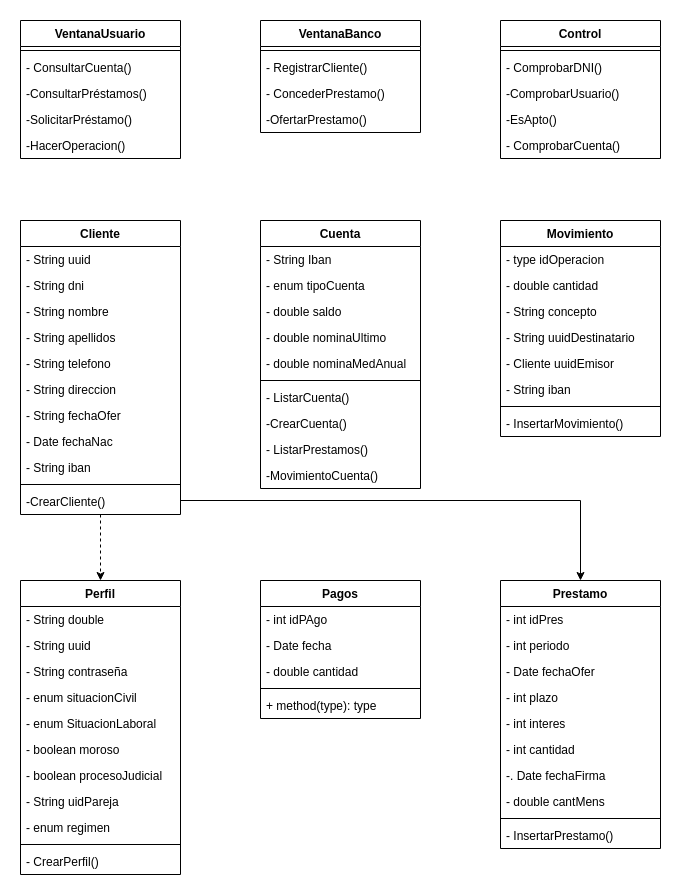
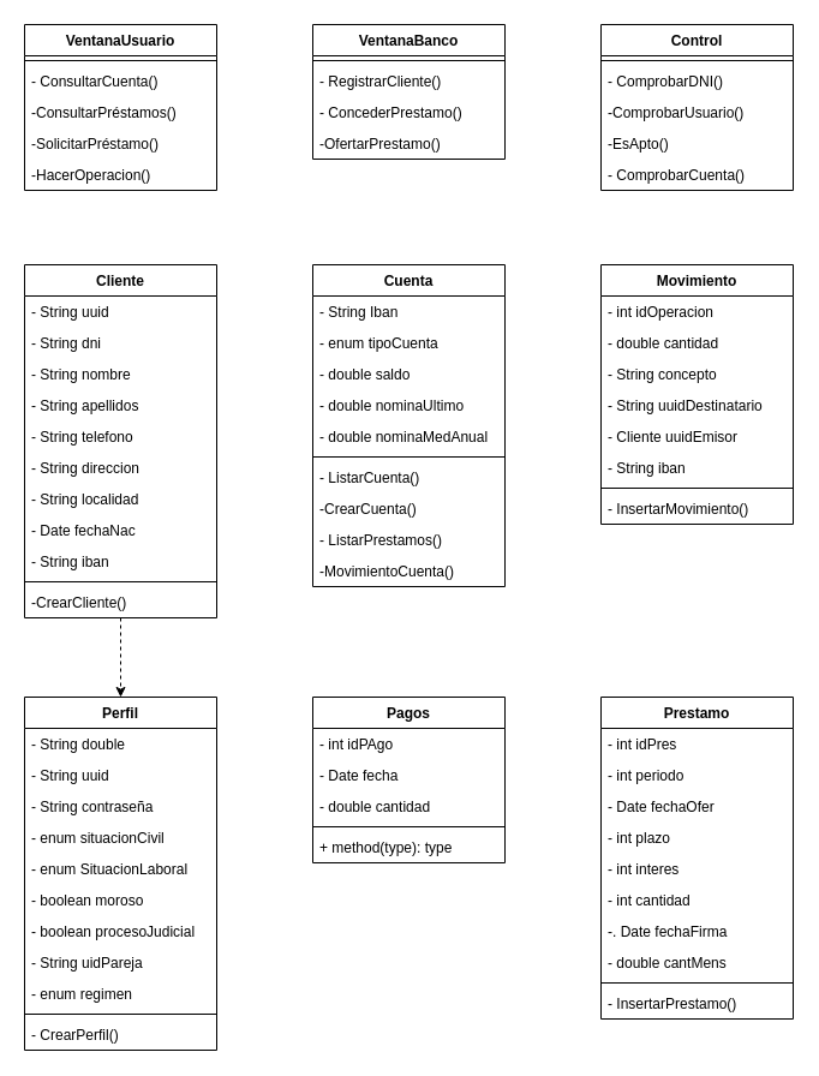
  <mxCell id="0" />
  <mxCell id="1" parent="0" />
  <mxCell id="2" value="VentanaUsuario" style="swimlane;fontStyle=1;align=center;verticalAlign=top;childLayout=stackLayout;horizontal=1;startSize=26;horizontalStack=0;resizeParent=1;resizeParentMax=0;resizeLast=0;collapsible=1;marginBottom=0;" parent="1" vertex="1"><mxGeometry x="20" y="20" width="160" height="138" as="geometry" /></mxCell>
  <mxCell id="3" value="" style="line;strokeWidth=1;fillColor=none;align=left;verticalAlign=middle;spacingTop=-1;spacingLeft=3;spacingRight=3;rotatable=0;labelPosition=right;points=[];portConstraint=eastwest;" parent="2" vertex="1"><mxGeometry y="26" width="160" height="8" as="geometry" /></mxCell>
  <mxCell id="4" value="- ConsultarCuenta()" style="text;strokeColor=none;fillColor=none;align=left;verticalAlign=top;spacingLeft=4;spacingRight=4;overflow=hidden;rotatable=0;points=[[0,0.5],[1,0.5]];portConstraint=eastwest;" parent="2" vertex="1"><mxGeometry y="34" width="160" height="26" as="geometry" /></mxCell>
  <mxCell id="5" value="-ConsultarPréstamos()" style="text;strokeColor=none;fillColor=none;align=left;verticalAlign=top;spacingLeft=4;spacingRight=4;overflow=hidden;rotatable=0;points=[[0,0.5],[1,0.5]];portConstraint=eastwest;" parent="2" vertex="1"><mxGeometry y="60" width="160" height="26" as="geometry" /></mxCell>
  <mxCell id="6" value="-SolicitarPréstamo()" style="text;strokeColor=none;fillColor=none;align=left;verticalAlign=top;spacingLeft=4;spacingRight=4;overflow=hidden;rotatable=0;points=[[0,0.5],[1,0.5]];portConstraint=eastwest;" parent="2" vertex="1"><mxGeometry y="86" width="160" height="26" as="geometry" /></mxCell>
  <mxCell id="7" value="-HacerOperacion()" style="text;strokeColor=none;fillColor=none;align=left;verticalAlign=top;spacingLeft=4;spacingRight=4;overflow=hidden;rotatable=0;points=[[0,0.5],[1,0.5]];portConstraint=eastwest;" parent="2" vertex="1"><mxGeometry y="112" width="160" height="26" as="geometry" /></mxCell>
  <mxCell id="8" value="Control" style="swimlane;fontStyle=1;align=center;verticalAlign=top;childLayout=stackLayout;horizontal=1;startSize=26;horizontalStack=0;resizeParent=1;resizeParentMax=0;resizeLast=0;collapsible=1;marginBottom=0;" parent="1" vertex="1"><mxGeometry x="500" y="20" width="160" height="138" as="geometry" /></mxCell>
  <mxCell id="9" value="" style="line;strokeWidth=1;fillColor=none;align=left;verticalAlign=middle;spacingTop=-1;spacingLeft=3;spacingRight=3;rotatable=0;labelPosition=right;points=[];portConstraint=eastwest;" parent="8" vertex="1"><mxGeometry y="26" width="160" height="8" as="geometry" /></mxCell>
  <mxCell id="10" value="- ComprobarDNI()" style="text;strokeColor=none;fillColor=none;align=left;verticalAlign=top;spacingLeft=4;spacingRight=4;overflow=hidden;rotatable=0;points=[[0,0.5],[1,0.5]];portConstraint=eastwest;" parent="8" vertex="1"><mxGeometry y="34" width="160" height="26" as="geometry" /></mxCell>
  <mxCell id="11" value="-ComprobarUsuario()" style="text;strokeColor=none;fillColor=none;align=left;verticalAlign=top;spacingLeft=4;spacingRight=4;overflow=hidden;rotatable=0;points=[[0,0.5],[1,0.5]];portConstraint=eastwest;" vertex="1" parent="8"><mxGeometry y="60" width="160" height="26" as="geometry" /></mxCell>
  <mxCell id="12" value="-EsApto()" style="text;strokeColor=none;fillColor=none;align=left;verticalAlign=top;spacingLeft=4;spacingRight=4;overflow=hidden;rotatable=0;points=[[0,0.5],[1,0.5]];portConstraint=eastwest;" vertex="1" parent="8"><mxGeometry y="86" width="160" height="26" as="geometry" /></mxCell>
  <mxCell id="13" value="- ComprobarCuenta()" style="text;strokeColor=none;fillColor=none;align=left;verticalAlign=top;spacingLeft=4;spacingRight=4;overflow=hidden;rotatable=0;points=[[0,0.5],[1,0.5]];portConstraint=eastwest;" vertex="1" parent="8"><mxGeometry y="112" width="160" height="26" as="geometry" /></mxCell>
  <mxCell id="14" value="VentanaBanco" style="swimlane;fontStyle=1;align=center;verticalAlign=top;childLayout=stackLayout;horizontal=1;startSize=26;horizontalStack=0;resizeParent=1;resizeParentMax=0;resizeLast=0;collapsible=1;marginBottom=0;" vertex="1" parent="1"><mxGeometry x="260" y="20" width="160" height="112" as="geometry" /></mxCell>
  <mxCell id="15" value="" style="line;strokeWidth=1;fillColor=none;align=left;verticalAlign=middle;spacingTop=-1;spacingLeft=3;spacingRight=3;rotatable=0;labelPosition=right;points=[];portConstraint=eastwest;" vertex="1" parent="14"><mxGeometry y="26" width="160" height="8" as="geometry" /></mxCell>
  <mxCell id="16" value="- RegistrarCliente()" style="text;strokeColor=none;fillColor=none;align=left;verticalAlign=top;spacingLeft=4;spacingRight=4;overflow=hidden;rotatable=0;points=[[0,0.5],[1,0.5]];portConstraint=eastwest;" vertex="1" parent="14"><mxGeometry y="34" width="160" height="26" as="geometry" /></mxCell>
  <mxCell id="17" value="- ConcederPrestamo()" style="text;strokeColor=none;fillColor=none;align=left;verticalAlign=top;spacingLeft=4;spacingRight=4;overflow=hidden;rotatable=0;points=[[0,0.5],[1,0.5]];portConstraint=eastwest;" vertex="1" parent="14"><mxGeometry y="60" width="160" height="26" as="geometry" /></mxCell>
  <mxCell id="18" value="-OfertarPrestamo()" style="text;strokeColor=none;fillColor=none;align=left;verticalAlign=top;spacingLeft=4;spacingRight=4;overflow=hidden;rotatable=0;points=[[0,0.5],[1,0.5]];portConstraint=eastwest;" vertex="1" parent="14"><mxGeometry y="86" width="160" height="26" as="geometry" /></mxCell>
  <mxCell id="19" value="Cuenta" style="swimlane;fontStyle=1;align=center;verticalAlign=top;childLayout=stackLayout;horizontal=1;startSize=26;horizontalStack=0;resizeParent=1;resizeParentMax=0;resizeLast=0;collapsible=1;marginBottom=0;" vertex="1" parent="1"><mxGeometry x="260" y="220" width="160" height="268" as="geometry" /></mxCell>
  <mxCell id="20" value="- String Iban" style="text;strokeColor=none;fillColor=none;align=left;verticalAlign=top;spacingLeft=4;spacingRight=4;overflow=hidden;rotatable=0;points=[[0,0.5],[1,0.5]];portConstraint=eastwest;" vertex="1" parent="19"><mxGeometry y="26" width="160" height="26" as="geometry" /></mxCell>
  <mxCell id="21" value="- enum tipoCuenta" style="text;strokeColor=none;fillColor=none;align=left;verticalAlign=top;spacingLeft=4;spacingRight=4;overflow=hidden;rotatable=0;points=[[0,0.5],[1,0.5]];portConstraint=eastwest;" vertex="1" parent="19"><mxGeometry y="52" width="160" height="26" as="geometry" /></mxCell>
  <mxCell id="22" value="- double saldo" style="text;strokeColor=none;fillColor=none;align=left;verticalAlign=top;spacingLeft=4;spacingRight=4;overflow=hidden;rotatable=0;points=[[0,0.5],[1,0.5]];portConstraint=eastwest;" vertex="1" parent="19"><mxGeometry y="78" width="160" height="26" as="geometry" /></mxCell>
  <mxCell id="23" value="- double nominaUltimo" style="text;strokeColor=none;fillColor=none;align=left;verticalAlign=top;spacingLeft=4;spacingRight=4;overflow=hidden;rotatable=0;points=[[0,0.5],[1,0.5]];portConstraint=eastwest;" vertex="1" parent="19"><mxGeometry y="104" width="160" height="26" as="geometry" /></mxCell>
  <mxCell id="24" value="- double nominaMedAnual" style="text;strokeColor=none;fillColor=none;align=left;verticalAlign=top;spacingLeft=4;spacingRight=4;overflow=hidden;rotatable=0;points=[[0,0.5],[1,0.5]];portConstraint=eastwest;" vertex="1" parent="19"><mxGeometry y="130" width="160" height="26" as="geometry" /></mxCell>
  <mxCell id="25" value="" style="line;strokeWidth=1;fillColor=none;align=left;verticalAlign=middle;spacingTop=-1;spacingLeft=3;spacingRight=3;rotatable=0;labelPosition=right;points=[];portConstraint=eastwest;" vertex="1" parent="19"><mxGeometry y="156" width="160" height="8" as="geometry" /></mxCell>
  <mxCell id="26" value="- ListarCuenta()" style="text;strokeColor=none;fillColor=none;align=left;verticalAlign=top;spacingLeft=4;spacingRight=4;overflow=hidden;rotatable=0;points=[[0,0.5],[1,0.5]];portConstraint=eastwest;" vertex="1" parent="19"><mxGeometry y="164" width="160" height="26" as="geometry" /></mxCell>
  <mxCell id="27" value="-CrearCuenta()" style="text;strokeColor=none;fillColor=none;align=left;verticalAlign=top;spacingLeft=4;spacingRight=4;overflow=hidden;rotatable=0;points=[[0,0.5],[1,0.5]];portConstraint=eastwest;" vertex="1" parent="19"><mxGeometry y="190" width="160" height="26" as="geometry" /></mxCell>
  <mxCell id="28" value="- ListarPrestamos()" style="text;strokeColor=none;fillColor=none;align=left;verticalAlign=top;spacingLeft=4;spacingRight=4;overflow=hidden;rotatable=0;points=[[0,0.5],[1,0.5]];portConstraint=eastwest;" vertex="1" parent="19"><mxGeometry y="216" width="160" height="26" as="geometry" /></mxCell>
  <mxCell id="29" value="-MovimientoCuenta()" style="text;strokeColor=none;fillColor=none;align=left;verticalAlign=top;spacingLeft=4;spacingRight=4;overflow=hidden;rotatable=0;points=[[0,0.5],[1,0.5]];portConstraint=eastwest;" vertex="1" parent="19"><mxGeometry y="242" width="160" height="26" as="geometry" /></mxCell>
  <mxCell id="30" style="edgeStyle=orthogonalEdgeStyle;rounded=0;orthogonalLoop=1;jettySize=auto;html=1;dashed=1;" edge="1" parent="1" source="32" target="64"><mxGeometry relative="1" as="geometry" /></mxCell>
- <mxCell id="31" style="edgeStyle=orthogonalEdgeStyle;rounded=0;orthogonalLoop=1;jettySize=auto;html=1;" edge="1" parent="1" source="32" target="53"><mxGeometry relative="1" as="geometry"><Array as="points"><mxPoint x="580" y="500" /></Array></mxGeometry></mxCell>
  <mxCell id="32" value="Cliente" style="swimlane;fontStyle=1;align=center;verticalAlign=top;childLayout=stackLayout;horizontal=1;startSize=26;horizontalStack=0;resizeParent=1;resizeParentMax=0;resizeLast=0;collapsible=1;marginBottom=0;" vertex="1" parent="1"><mxGeometry x="20" y="220" width="160" height="294" as="geometry" /></mxCell>
  <mxCell id="33" value="- String uuid" style="text;strokeColor=none;fillColor=none;align=left;verticalAlign=top;spacingLeft=4;spacingRight=4;overflow=hidden;rotatable=0;points=[[0,0.5],[1,0.5]];portConstraint=eastwest;" vertex="1" parent="32"><mxGeometry y="26" width="160" height="26" as="geometry" /></mxCell>
  <mxCell id="34" value="- String dni" style="text;strokeColor=none;fillColor=none;align=left;verticalAlign=top;spacingLeft=4;spacingRight=4;overflow=hidden;rotatable=0;points=[[0,0.5],[1,0.5]];portConstraint=eastwest;" vertex="1" parent="32"><mxGeometry y="52" width="160" height="26" as="geometry" /></mxCell>
  <mxCell id="35" value="- String nombre" style="text;strokeColor=none;fillColor=none;align=left;verticalAlign=top;spacingLeft=4;spacingRight=4;overflow=hidden;rotatable=0;points=[[0,0.5],[1,0.5]];portConstraint=eastwest;" vertex="1" parent="32"><mxGeometry y="78" width="160" height="26" as="geometry" /></mxCell>
  <mxCell id="36" value="- String apellidos" style="text;strokeColor=none;fillColor=none;align=left;verticalAlign=top;spacingLeft=4;spacingRight=4;overflow=hidden;rotatable=0;points=[[0,0.5],[1,0.5]];portConstraint=eastwest;" vertex="1" parent="32"><mxGeometry y="104" width="160" height="26" as="geometry" /></mxCell>
  <mxCell id="37" value="- String telefono" style="text;strokeColor=none;fillColor=none;align=left;verticalAlign=top;spacingLeft=4;spacingRight=4;overflow=hidden;rotatable=0;points=[[0,0.5],[1,0.5]];portConstraint=eastwest;" vertex="1" parent="32"><mxGeometry y="130" width="160" height="26" as="geometry" /></mxCell>
  <mxCell id="38" value="- String direccion" style="text;strokeColor=none;fillColor=none;align=left;verticalAlign=top;spacingLeft=4;spacingRight=4;overflow=hidden;rotatable=0;points=[[0,0.5],[1,0.5]];portConstraint=eastwest;" vertex="1" parent="32"><mxGeometry y="156" width="160" height="26" as="geometry" /></mxCell>
- <mxCell id="39" value="- String fechaOfer" style="text;strokeColor=none;fillColor=none;align=left;verticalAlign=top;spacingLeft=4;spacingRight=4;overflow=hidden;rotatable=0;points=[[0,0.5],[1,0.5]];portConstraint=eastwest;" vertex="1" parent="32"><mxGeometry y="182" width="160" height="26" as="geometry" /></mxCell>
+ <mxCell id="39" value="- String localidad" style="text;strokeColor=none;fillColor=none;align=left;verticalAlign=top;spacingLeft=4;spacingRight=4;overflow=hidden;rotatable=0;points=[[0,0.5],[1,0.5]];portConstraint=eastwest;" vertex="1" parent="32"><mxGeometry y="182" width="160" height="26" as="geometry" /></mxCell>
  <mxCell id="40" value="- Date fechaNac" style="text;strokeColor=none;fillColor=none;align=left;verticalAlign=top;spacingLeft=4;spacingRight=4;overflow=hidden;rotatable=0;points=[[0,0.5],[1,0.5]];portConstraint=eastwest;" vertex="1" parent="32"><mxGeometry y="208" width="160" height="26" as="geometry" /></mxCell>
  <mxCell id="41" value="- String iban" style="text;strokeColor=none;fillColor=none;align=left;verticalAlign=top;spacingLeft=4;spacingRight=4;overflow=hidden;rotatable=0;points=[[0,0.5],[1,0.5]];portConstraint=eastwest;" vertex="1" parent="32"><mxGeometry y="234" width="160" height="26" as="geometry" /></mxCell>
  <mxCell id="42" value="" style="line;strokeWidth=1;fillColor=none;align=left;verticalAlign=middle;spacingTop=-1;spacingLeft=3;spacingRight=3;rotatable=0;labelPosition=right;points=[];portConstraint=eastwest;" vertex="1" parent="32"><mxGeometry y="260" width="160" height="8" as="geometry" /></mxCell>
  <mxCell id="43" value="-CrearCliente()" style="text;strokeColor=none;fillColor=none;align=left;verticalAlign=top;spacingLeft=4;spacingRight=4;overflow=hidden;rotatable=0;points=[[0,0.5],[1,0.5]];portConstraint=eastwest;" vertex="1" parent="32"><mxGeometry y="268" width="160" height="26" as="geometry" /></mxCell>
  <mxCell id="44" value="Movimiento" style="swimlane;fontStyle=1;align=center;verticalAlign=top;childLayout=stackLayout;horizontal=1;startSize=26;horizontalStack=0;resizeParent=1;resizeParentMax=0;resizeLast=0;collapsible=1;marginBottom=0;" vertex="1" parent="1"><mxGeometry x="500" y="220" width="160" height="216" as="geometry" /></mxCell>
- <mxCell id="45" value="- type idOperacion" style="text;strokeColor=none;fillColor=none;align=left;verticalAlign=top;spacingLeft=4;spacingRight=4;overflow=hidden;rotatable=0;points=[[0,0.5],[1,0.5]];portConstraint=eastwest;" vertex="1" parent="44"><mxGeometry y="26" width="160" height="26" as="geometry" /></mxCell>
+ <mxCell id="45" value="- int idOperacion" style="text;strokeColor=none;fillColor=none;align=left;verticalAlign=top;spacingLeft=4;spacingRight=4;overflow=hidden;rotatable=0;points=[[0,0.5],[1,0.5]];portConstraint=eastwest;" vertex="1" parent="44"><mxGeometry y="26" width="160" height="26" as="geometry" /></mxCell>
  <mxCell id="46" value="- double cantidad" style="text;strokeColor=none;fillColor=none;align=left;verticalAlign=top;spacingLeft=4;spacingRight=4;overflow=hidden;rotatable=0;points=[[0,0.5],[1,0.5]];portConstraint=eastwest;" vertex="1" parent="44"><mxGeometry y="52" width="160" height="26" as="geometry" /></mxCell>
  <mxCell id="47" value="- String concepto" style="text;strokeColor=none;fillColor=none;align=left;verticalAlign=top;spacingLeft=4;spacingRight=4;overflow=hidden;rotatable=0;points=[[0,0.5],[1,0.5]];portConstraint=eastwest;" vertex="1" parent="44"><mxGeometry y="78" width="160" height="26" as="geometry" /></mxCell>
  <mxCell id="48" value="- String uuidDestinatario" style="text;strokeColor=none;fillColor=none;align=left;verticalAlign=top;spacingLeft=4;spacingRight=4;overflow=hidden;rotatable=0;points=[[0,0.5],[1,0.5]];portConstraint=eastwest;" vertex="1" parent="44"><mxGeometry y="104" width="160" height="26" as="geometry" /></mxCell>
  <mxCell id="49" value="- Cliente uuidEmisor" style="text;strokeColor=none;fillColor=none;align=left;verticalAlign=top;spacingLeft=4;spacingRight=4;overflow=hidden;rotatable=0;points=[[0,0.5],[1,0.5]];portConstraint=eastwest;" vertex="1" parent="44"><mxGeometry y="130" width="160" height="26" as="geometry" /></mxCell>
  <mxCell id="50" value="- String iban" style="text;strokeColor=none;fillColor=none;align=left;verticalAlign=top;spacingLeft=4;spacingRight=4;overflow=hidden;rotatable=0;points=[[0,0.5],[1,0.5]];portConstraint=eastwest;" vertex="1" parent="44"><mxGeometry y="156" width="160" height="26" as="geometry" /></mxCell>
  <mxCell id="51" value="" style="line;strokeWidth=1;fillColor=none;align=left;verticalAlign=middle;spacingTop=-1;spacingLeft=3;spacingRight=3;rotatable=0;labelPosition=right;points=[];portConstraint=eastwest;" vertex="1" parent="44"><mxGeometry y="182" width="160" height="8" as="geometry" /></mxCell>
  <mxCell id="52" value="- InsertarMovimiento()" style="text;strokeColor=none;fillColor=none;align=left;verticalAlign=top;spacingLeft=4;spacingRight=4;overflow=hidden;rotatable=0;points=[[0,0.5],[1,0.5]];portConstraint=eastwest;" vertex="1" parent="44"><mxGeometry y="190" width="160" height="26" as="geometry" /></mxCell>
  <mxCell id="53" value="Prestamo" style="swimlane;fontStyle=1;align=center;verticalAlign=top;childLayout=stackLayout;horizontal=1;startSize=26;horizontalStack=0;resizeParent=1;resizeParentMax=0;resizeLast=0;collapsible=1;marginBottom=0;" vertex="1" parent="1"><mxGeometry x="500" y="580" width="160" height="268" as="geometry" /></mxCell>
  <mxCell id="54" value="- int idPres" style="text;strokeColor=none;fillColor=none;align=left;verticalAlign=top;spacingLeft=4;spacingRight=4;overflow=hidden;rotatable=0;points=[[0,0.5],[1,0.5]];portConstraint=eastwest;" vertex="1" parent="53"><mxGeometry y="26" width="160" height="26" as="geometry" /></mxCell>
  <mxCell id="55" value="- int periodo" style="text;strokeColor=none;fillColor=none;align=left;verticalAlign=top;spacingLeft=4;spacingRight=4;overflow=hidden;rotatable=0;points=[[0,0.5],[1,0.5]];portConstraint=eastwest;" vertex="1" parent="53"><mxGeometry y="52" width="160" height="26" as="geometry" /></mxCell>
  <mxCell id="56" value="- Date fechaOfer" style="text;strokeColor=none;fillColor=none;align=left;verticalAlign=top;spacingLeft=4;spacingRight=4;overflow=hidden;rotatable=0;points=[[0,0.5],[1,0.5]];portConstraint=eastwest;" vertex="1" parent="53"><mxGeometry y="78" width="160" height="26" as="geometry" /></mxCell>
  <mxCell id="57" value="- int plazo" style="text;strokeColor=none;fillColor=none;align=left;verticalAlign=top;spacingLeft=4;spacingRight=4;overflow=hidden;rotatable=0;points=[[0,0.5],[1,0.5]];portConstraint=eastwest;" vertex="1" parent="53"><mxGeometry y="104" width="160" height="26" as="geometry" /></mxCell>
  <mxCell id="58" value="- int interes" style="text;strokeColor=none;fillColor=none;align=left;verticalAlign=top;spacingLeft=4;spacingRight=4;overflow=hidden;rotatable=0;points=[[0,0.5],[1,0.5]];portConstraint=eastwest;" vertex="1" parent="53"><mxGeometry y="130" width="160" height="26" as="geometry" /></mxCell>
  <mxCell id="59" value="- int cantidad" style="text;strokeColor=none;fillColor=none;align=left;verticalAlign=top;spacingLeft=4;spacingRight=4;overflow=hidden;rotatable=0;points=[[0,0.5],[1,0.5]];portConstraint=eastwest;" vertex="1" parent="53"><mxGeometry y="156" width="160" height="26" as="geometry" /></mxCell>
  <mxCell id="60" value="-. Date fechaFirma" style="text;strokeColor=none;fillColor=none;align=left;verticalAlign=top;spacingLeft=4;spacingRight=4;overflow=hidden;rotatable=0;points=[[0,0.5],[1,0.5]];portConstraint=eastwest;" vertex="1" parent="53"><mxGeometry y="182" width="160" height="26" as="geometry" /></mxCell>
  <mxCell id="61" value="- double cantMens" style="text;strokeColor=none;fillColor=none;align=left;verticalAlign=top;spacingLeft=4;spacingRight=4;overflow=hidden;rotatable=0;points=[[0,0.5],[1,0.5]];portConstraint=eastwest;" vertex="1" parent="53"><mxGeometry y="208" width="160" height="26" as="geometry" /></mxCell>
  <mxCell id="62" value="" style="line;strokeWidth=1;fillColor=none;align=left;verticalAlign=middle;spacingTop=-1;spacingLeft=3;spacingRight=3;rotatable=0;labelPosition=right;points=[];portConstraint=eastwest;" vertex="1" parent="53"><mxGeometry y="234" width="160" height="8" as="geometry" /></mxCell>
  <mxCell id="63" value="- InsertarPrestamo()" style="text;strokeColor=none;fillColor=none;align=left;verticalAlign=top;spacingLeft=4;spacingRight=4;overflow=hidden;rotatable=0;points=[[0,0.5],[1,0.5]];portConstraint=eastwest;" vertex="1" parent="53"><mxGeometry y="242" width="160" height="26" as="geometry" /></mxCell>
  <mxCell id="64" value="Perfil" style="swimlane;fontStyle=1;align=center;verticalAlign=top;childLayout=stackLayout;horizontal=1;startSize=26;horizontalStack=0;resizeParent=1;resizeParentMax=0;resizeLast=0;collapsible=1;marginBottom=0;" vertex="1" parent="1"><mxGeometry x="20" y="580" width="160" height="294" as="geometry" /></mxCell>
  <mxCell id="65" value="- String double" style="text;strokeColor=none;fillColor=none;align=left;verticalAlign=top;spacingLeft=4;spacingRight=4;overflow=hidden;rotatable=0;points=[[0,0.5],[1,0.5]];portConstraint=eastwest;" vertex="1" parent="64"><mxGeometry y="26" width="160" height="26" as="geometry" /></mxCell>
  <mxCell id="66" value="- String uuid" style="text;strokeColor=none;fillColor=none;align=left;verticalAlign=top;spacingLeft=4;spacingRight=4;overflow=hidden;rotatable=0;points=[[0,0.5],[1,0.5]];portConstraint=eastwest;" vertex="1" parent="64"><mxGeometry y="52" width="160" height="26" as="geometry" /></mxCell>
  <mxCell id="67" value="- String contraseña" style="text;strokeColor=none;fillColor=none;align=left;verticalAlign=top;spacingLeft=4;spacingRight=4;overflow=hidden;rotatable=0;points=[[0,0.5],[1,0.5]];portConstraint=eastwest;" vertex="1" parent="64"><mxGeometry y="78" width="160" height="26" as="geometry" /></mxCell>
  <mxCell id="68" value="- enum situacionCivil" style="text;strokeColor=none;fillColor=none;align=left;verticalAlign=top;spacingLeft=4;spacingRight=4;overflow=hidden;rotatable=0;points=[[0,0.5],[1,0.5]];portConstraint=eastwest;" vertex="1" parent="64"><mxGeometry y="104" width="160" height="26" as="geometry" /></mxCell>
  <mxCell id="69" value="- enum SituacionLaboral" style="text;strokeColor=none;fillColor=none;align=left;verticalAlign=top;spacingLeft=4;spacingRight=4;overflow=hidden;rotatable=0;points=[[0,0.5],[1,0.5]];portConstraint=eastwest;" vertex="1" parent="64"><mxGeometry y="130" width="160" height="26" as="geometry" /></mxCell>
  <mxCell id="70" value="- boolean moroso" style="text;strokeColor=none;fillColor=none;align=left;verticalAlign=top;spacingLeft=4;spacingRight=4;overflow=hidden;rotatable=0;points=[[0,0.5],[1,0.5]];portConstraint=eastwest;" vertex="1" parent="64"><mxGeometry y="156" width="160" height="26" as="geometry" /></mxCell>
  <mxCell id="71" value="- boolean procesoJudicial" style="text;strokeColor=none;fillColor=none;align=left;verticalAlign=top;spacingLeft=4;spacingRight=4;overflow=hidden;rotatable=0;points=[[0,0.5],[1,0.5]];portConstraint=eastwest;" vertex="1" parent="64"><mxGeometry y="182" width="160" height="26" as="geometry" /></mxCell>
  <mxCell id="72" value="- String uidPareja" style="text;strokeColor=none;fillColor=none;align=left;verticalAlign=top;spacingLeft=4;spacingRight=4;overflow=hidden;rotatable=0;points=[[0,0.5],[1,0.5]];portConstraint=eastwest;" vertex="1" parent="64"><mxGeometry y="208" width="160" height="26" as="geometry" /></mxCell>
  <mxCell id="73" value="- enum regimen" style="text;strokeColor=none;fillColor=none;align=left;verticalAlign=top;spacingLeft=4;spacingRight=4;overflow=hidden;rotatable=0;points=[[0,0.5],[1,0.5]];portConstraint=eastwest;" vertex="1" parent="64"><mxGeometry y="234" width="160" height="26" as="geometry" /></mxCell>
  <mxCell id="74" value="" style="line;strokeWidth=1;fillColor=none;align=left;verticalAlign=middle;spacingTop=-1;spacingLeft=3;spacingRight=3;rotatable=0;labelPosition=right;points=[];portConstraint=eastwest;" vertex="1" parent="64"><mxGeometry y="260" width="160" height="8" as="geometry" /></mxCell>
  <mxCell id="75" value="- CrearPerfil()" style="text;strokeColor=none;fillColor=none;align=left;verticalAlign=top;spacingLeft=4;spacingRight=4;overflow=hidden;rotatable=0;points=[[0,0.5],[1,0.5]];portConstraint=eastwest;" vertex="1" parent="64"><mxGeometry y="268" width="160" height="26" as="geometry" /></mxCell>
  <mxCell id="76" value="Pagos" style="swimlane;fontStyle=1;align=center;verticalAlign=top;childLayout=stackLayout;horizontal=1;startSize=26;horizontalStack=0;resizeParent=1;resizeParentMax=0;resizeLast=0;collapsible=1;marginBottom=0;" vertex="1" parent="1"><mxGeometry x="260" y="580" width="160" height="138" as="geometry" /></mxCell>
  <mxCell id="77" value="- int idPAgo" style="text;strokeColor=none;fillColor=none;align=left;verticalAlign=top;spacingLeft=4;spacingRight=4;overflow=hidden;rotatable=0;points=[[0,0.5],[1,0.5]];portConstraint=eastwest;" vertex="1" parent="76"><mxGeometry y="26" width="160" height="26" as="geometry" /></mxCell>
  <mxCell id="78" value="- Date fecha" style="text;strokeColor=none;fillColor=none;align=left;verticalAlign=top;spacingLeft=4;spacingRight=4;overflow=hidden;rotatable=0;points=[[0,0.5],[1,0.5]];portConstraint=eastwest;" vertex="1" parent="76"><mxGeometry y="52" width="160" height="26" as="geometry" /></mxCell>
  <mxCell id="79" value="- double cantidad" style="text;strokeColor=none;fillColor=none;align=left;verticalAlign=top;spacingLeft=4;spacingRight=4;overflow=hidden;rotatable=0;points=[[0,0.5],[1,0.5]];portConstraint=eastwest;" vertex="1" parent="76"><mxGeometry y="78" width="160" height="26" as="geometry" /></mxCell>
  <mxCell id="80" value="" style="line;strokeWidth=1;fillColor=none;align=left;verticalAlign=middle;spacingTop=-1;spacingLeft=3;spacingRight=3;rotatable=0;labelPosition=right;points=[];portConstraint=eastwest;" vertex="1" parent="76"><mxGeometry y="104" width="160" height="8" as="geometry" /></mxCell>
  <mxCell id="81" value="+ method(type): type" style="text;strokeColor=none;fillColor=none;align=left;verticalAlign=top;spacingLeft=4;spacingRight=4;overflow=hidden;rotatable=0;points=[[0,0.5],[1,0.5]];portConstraint=eastwest;" vertex="1" parent="76"><mxGeometry y="112" width="160" height="26" as="geometry" /></mxCell>
